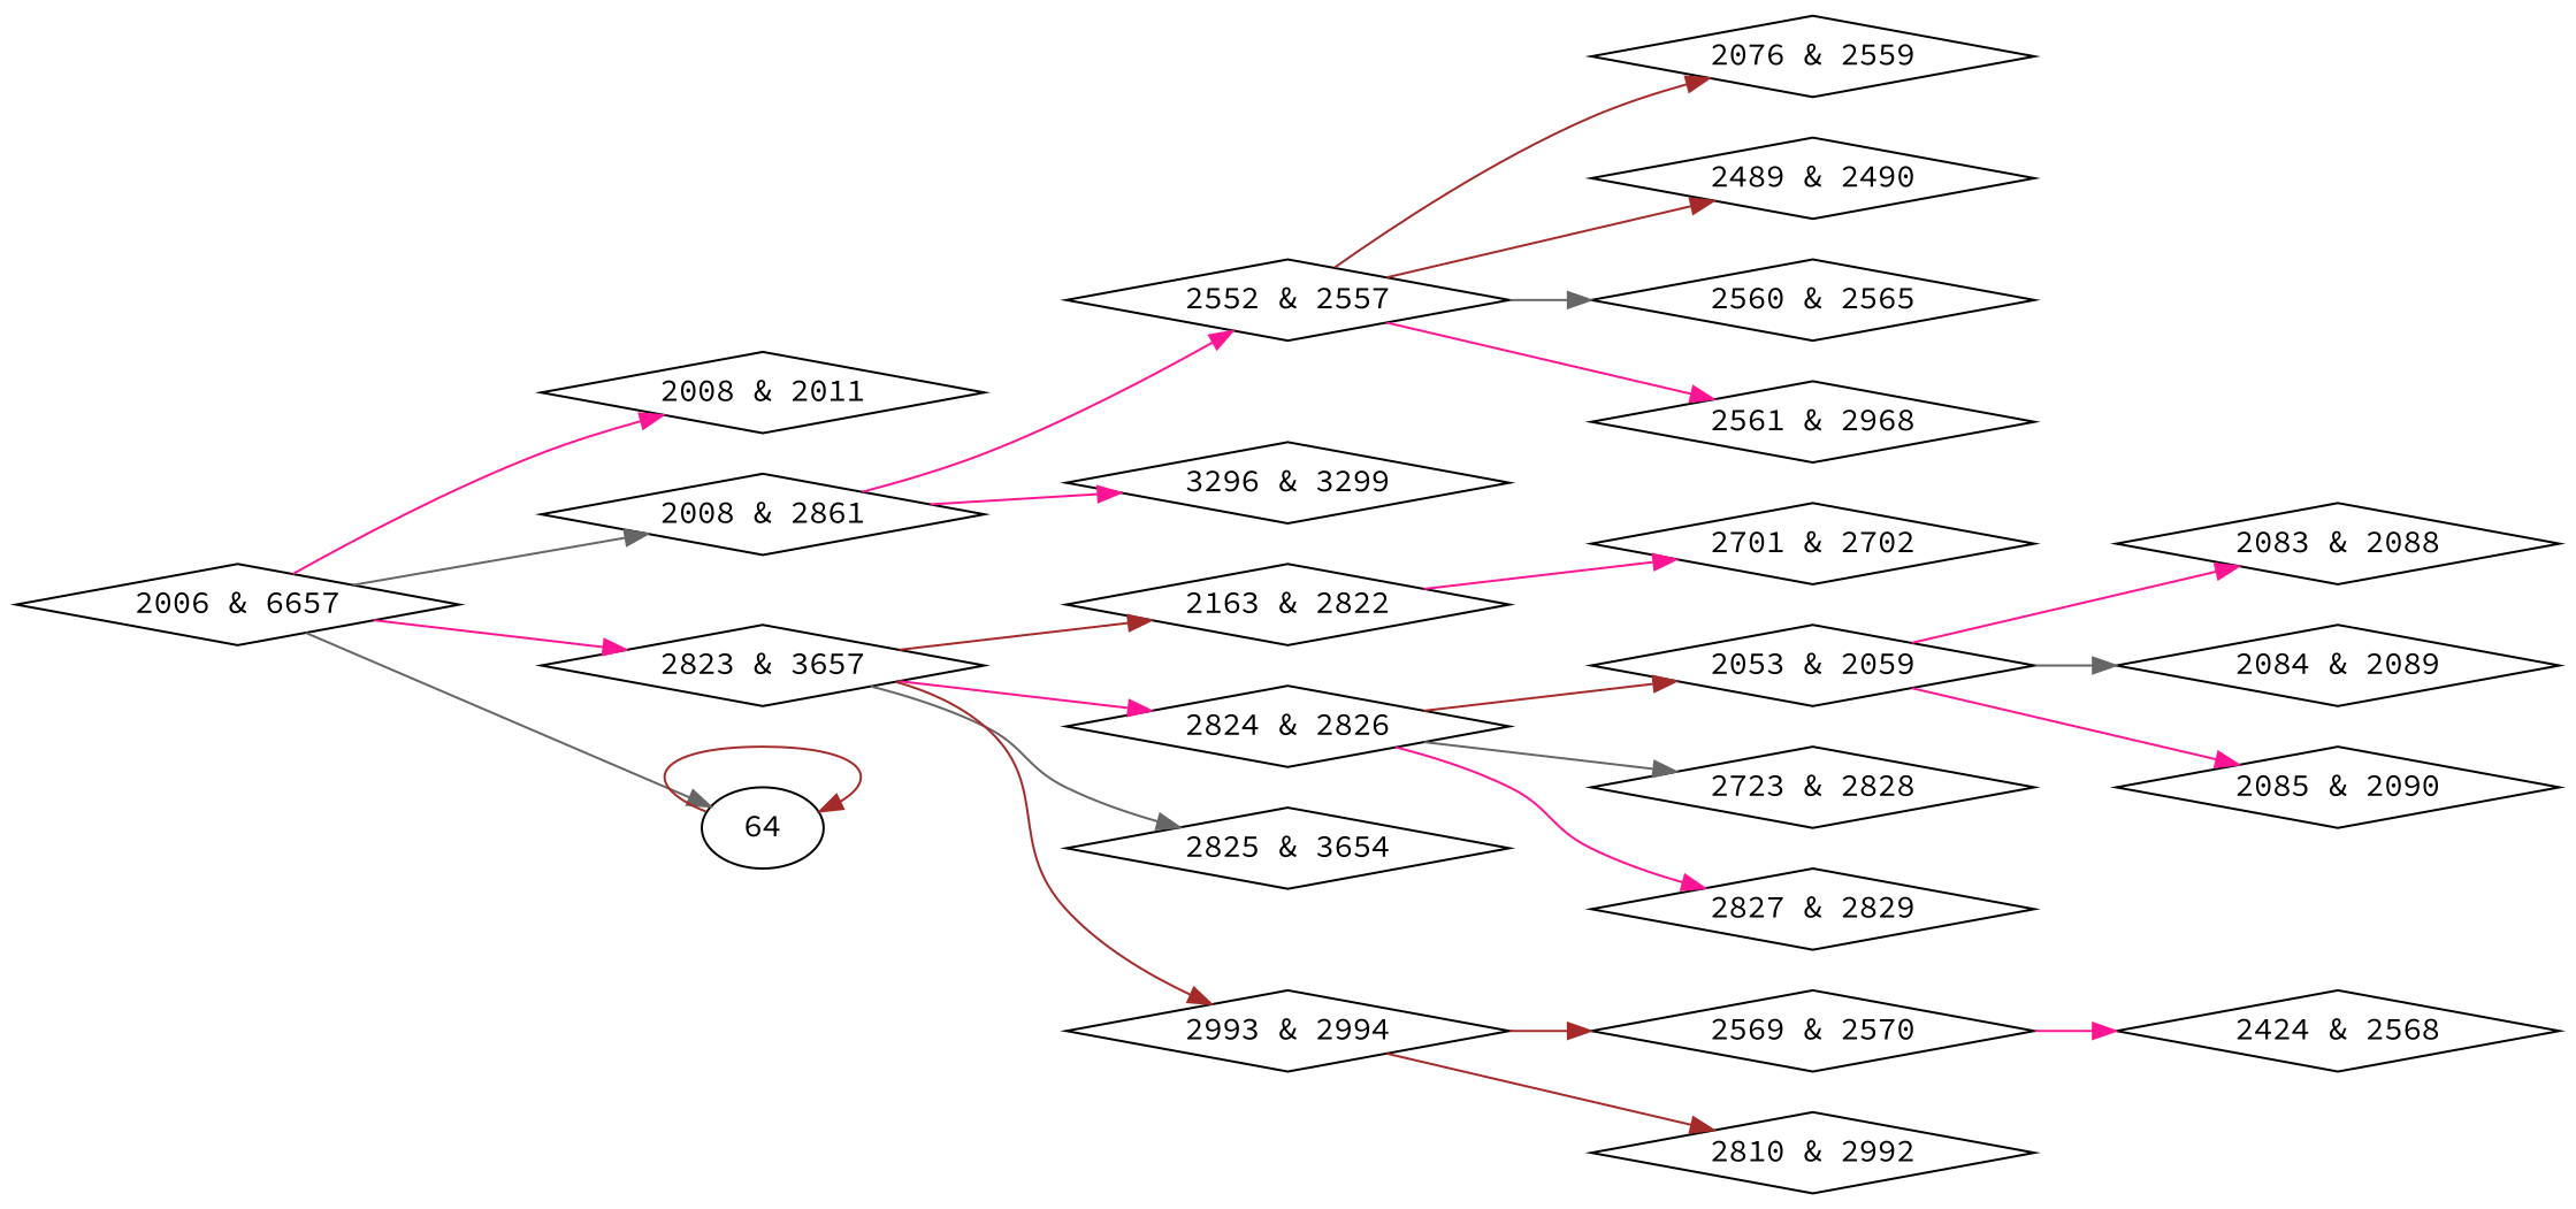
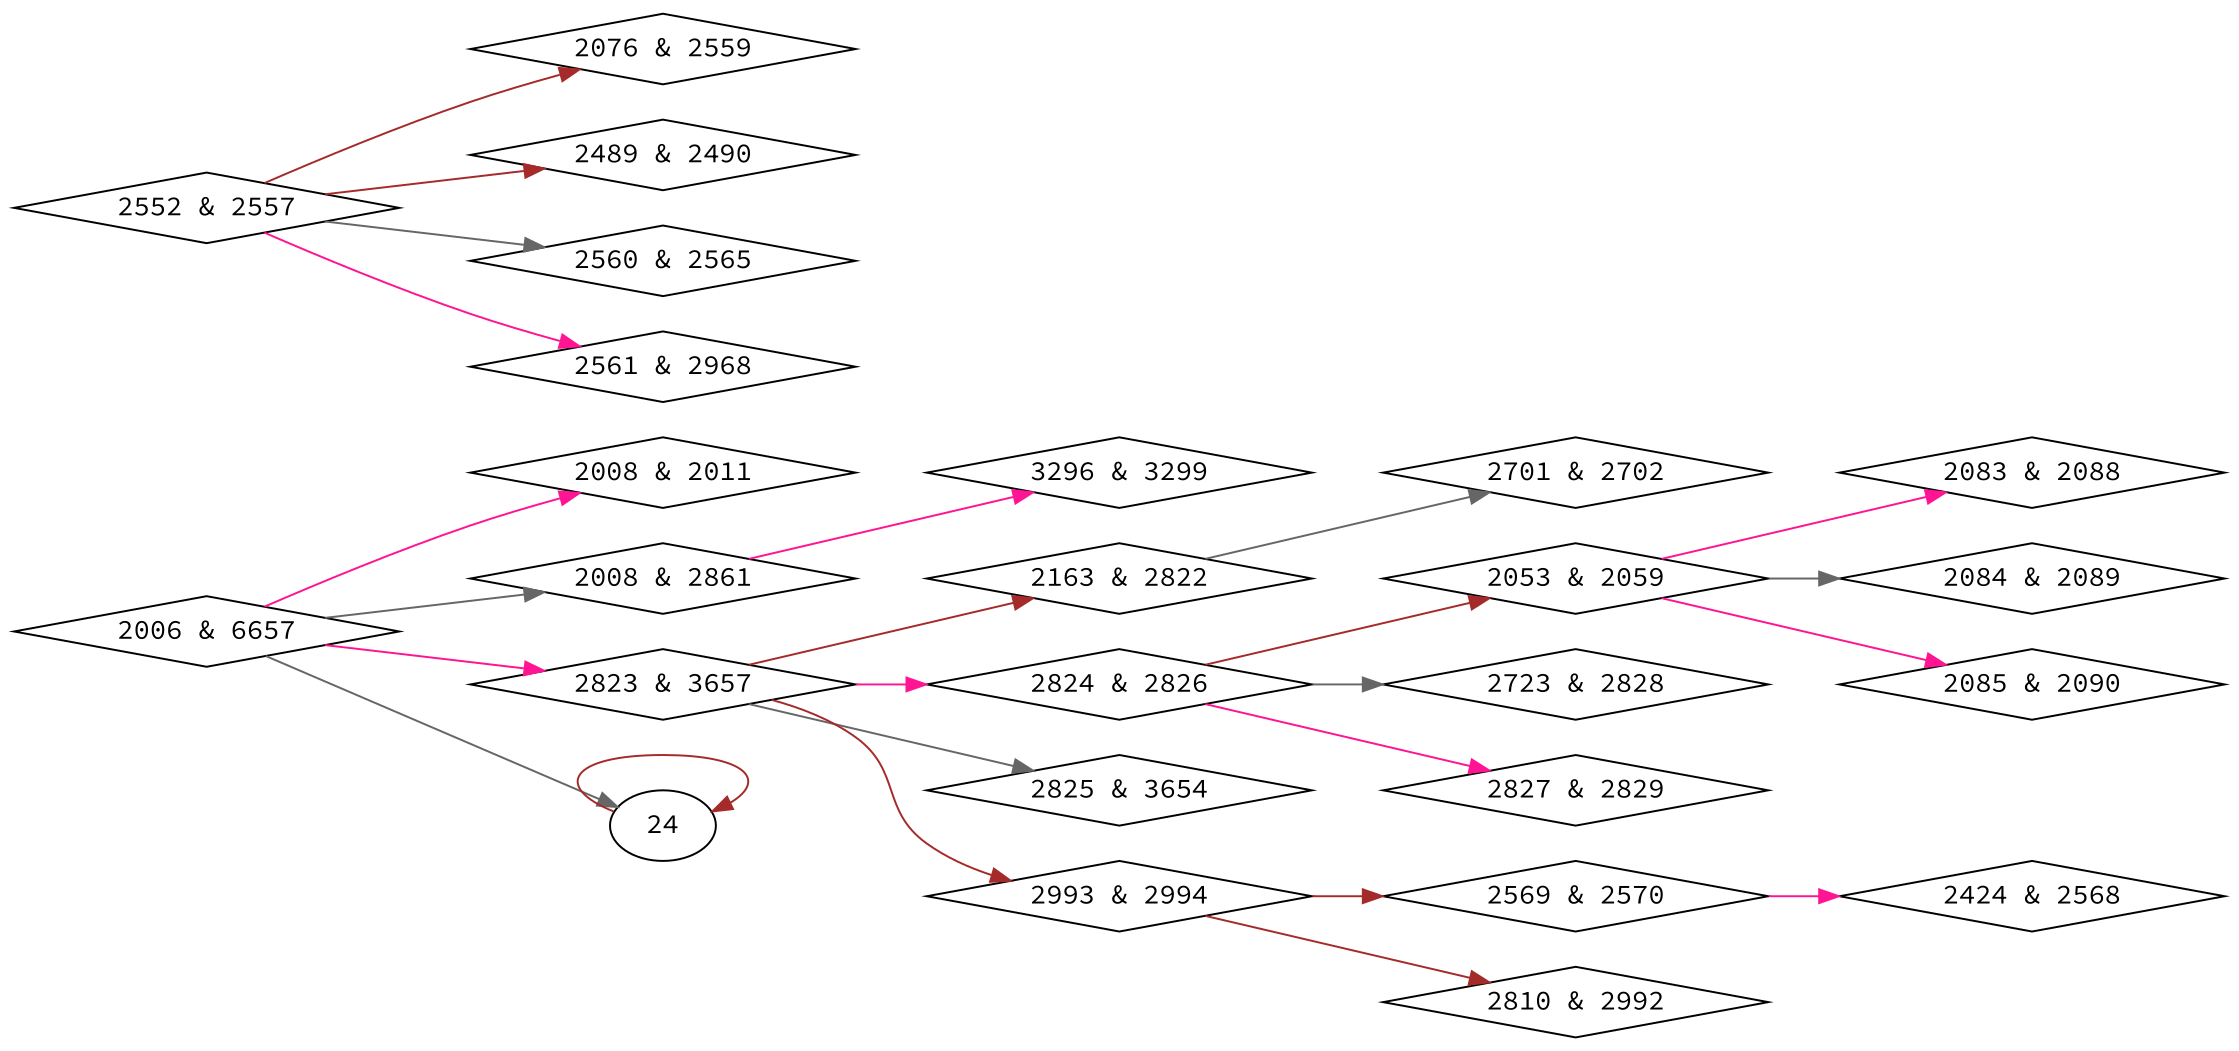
  digraph {
    fontname="Source Code Pro"
    rankdir=LR
    node [fontname="Source Code Pro" shape=diamond]
    edge [color=deeppink fontname="Source Code Pro"]
    n1 [label="2006 & 6657"]
    n2 [label="2008 & 2011"]
    n3 [label="2008 & 2861"]
    n4 [label="2823 & 3657"]
-   24 [label=64 shape=""]
+   24 [shape=""]
    n6 [label="2552 & 2557"]
    n7 [label="3296 & 3299"]
    n8 [label="2163 & 2822"]
    n9 [label="2824 & 2826"]
    n10 [label="2825 & 3654"]
    n11 [label="2993 & 2994"]
    n12 [label="2076 & 2559"]
    n13 [label="2489 & 2490"]
    n14 [label="2560 & 2565"]
    n15 [label="2561 & 2968"]
    n16 [label="2053 & 2059"]
    n17 [label="2083 & 2088"]
    n18 [label="2084 & 2089"]
    n19 [label="2085 & 2090"]
    n20 [label="2701 & 2702"]
    n21 [label="2424 & 2568"]
    n22 [label="2569 & 2570"]
    n23 [label="2723 & 2828"]
    n24 [label="2810 & 2992"]
    n25 [label="2827 & 2829"]
    n1 -> n2
    n1 -> n3 [color=gray40]
    n1 -> n4
    n1 -> 24 [color=gray40]
-   n3 -> n6
    n3 -> n7
    n4 -> n8 [color=brown]
    n4 -> n9
    n4 -> n10 [color=gray40]
    n4 -> n11 [color=brown]
    24 -> 24 [color=brown]
    n6 -> n12 [color=brown]
    n6 -> n13 [color=brown]
    n6 -> n14 [color=gray40]
    n6 -> n15
-   n8 -> n20
+   n8 -> n20 [color=gray40]
    n9 -> n16 [color=brown]
    n9 -> n23 [color=gray40]
    n9 -> n25
    n11 -> n22 [color=brown]
    n11 -> n24 [color=brown]
    n16 -> n17
    n16 -> n18 [color=gray40]
    n16 -> n19
    n22 -> n21
  }
